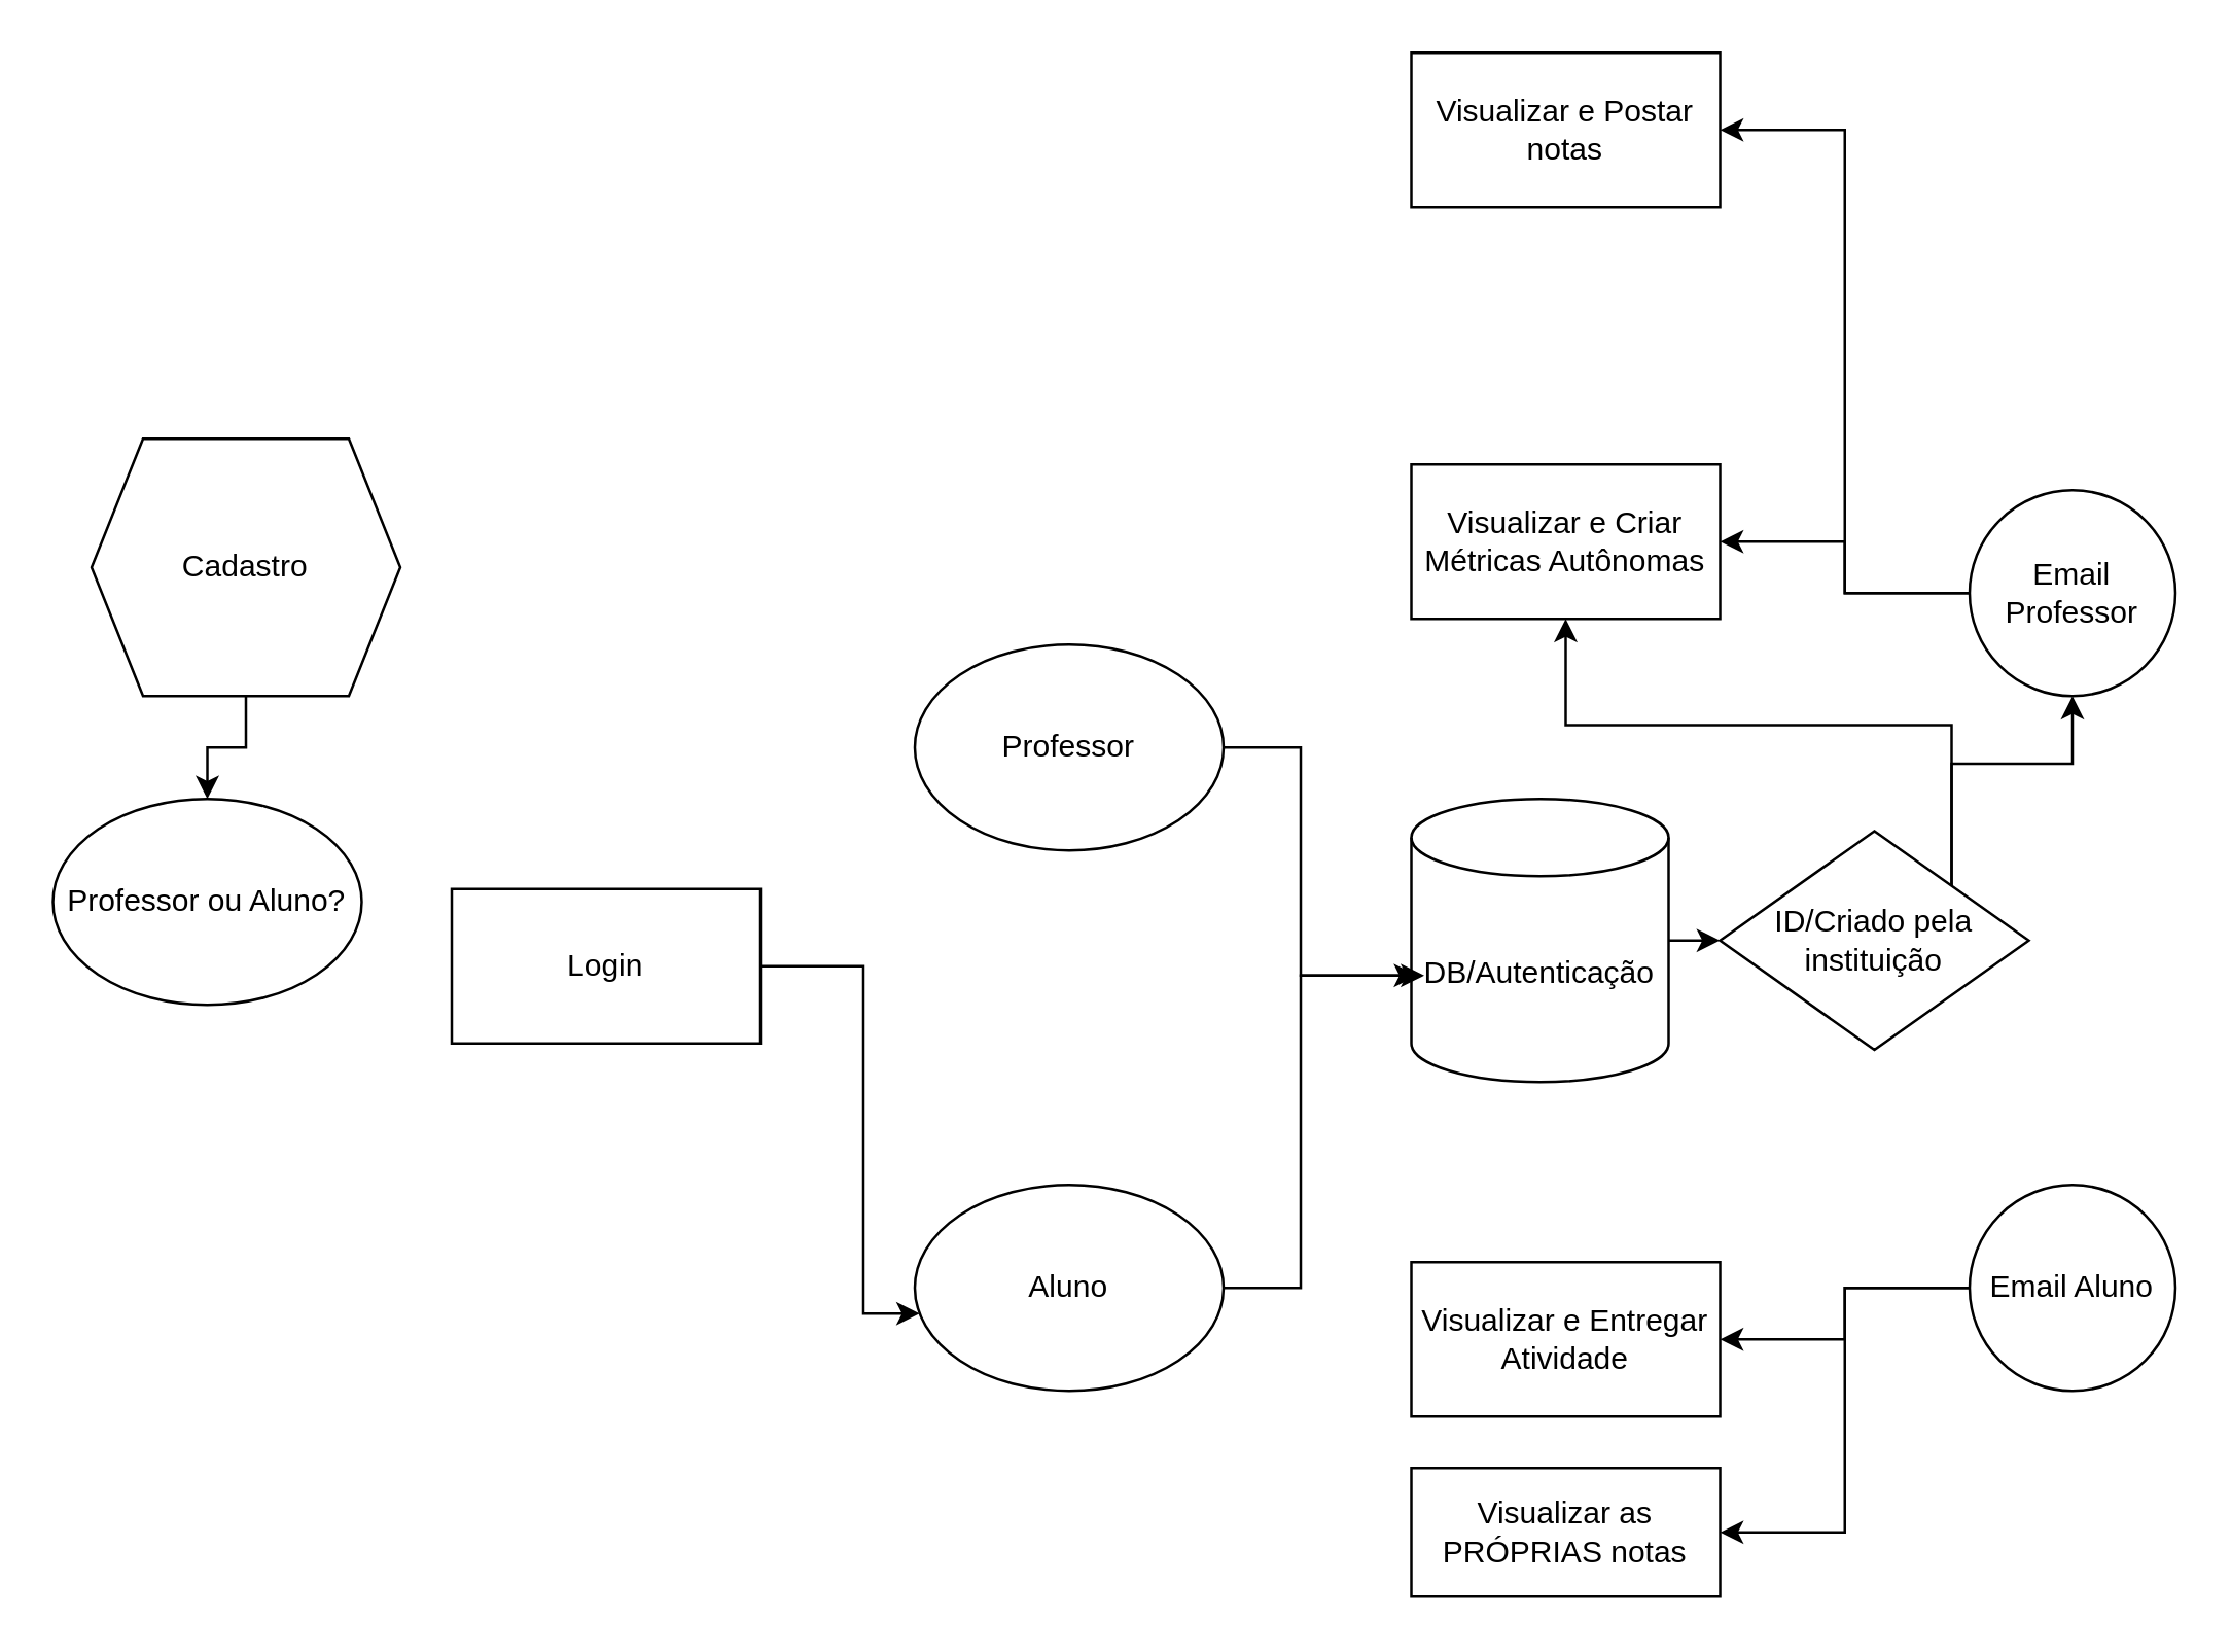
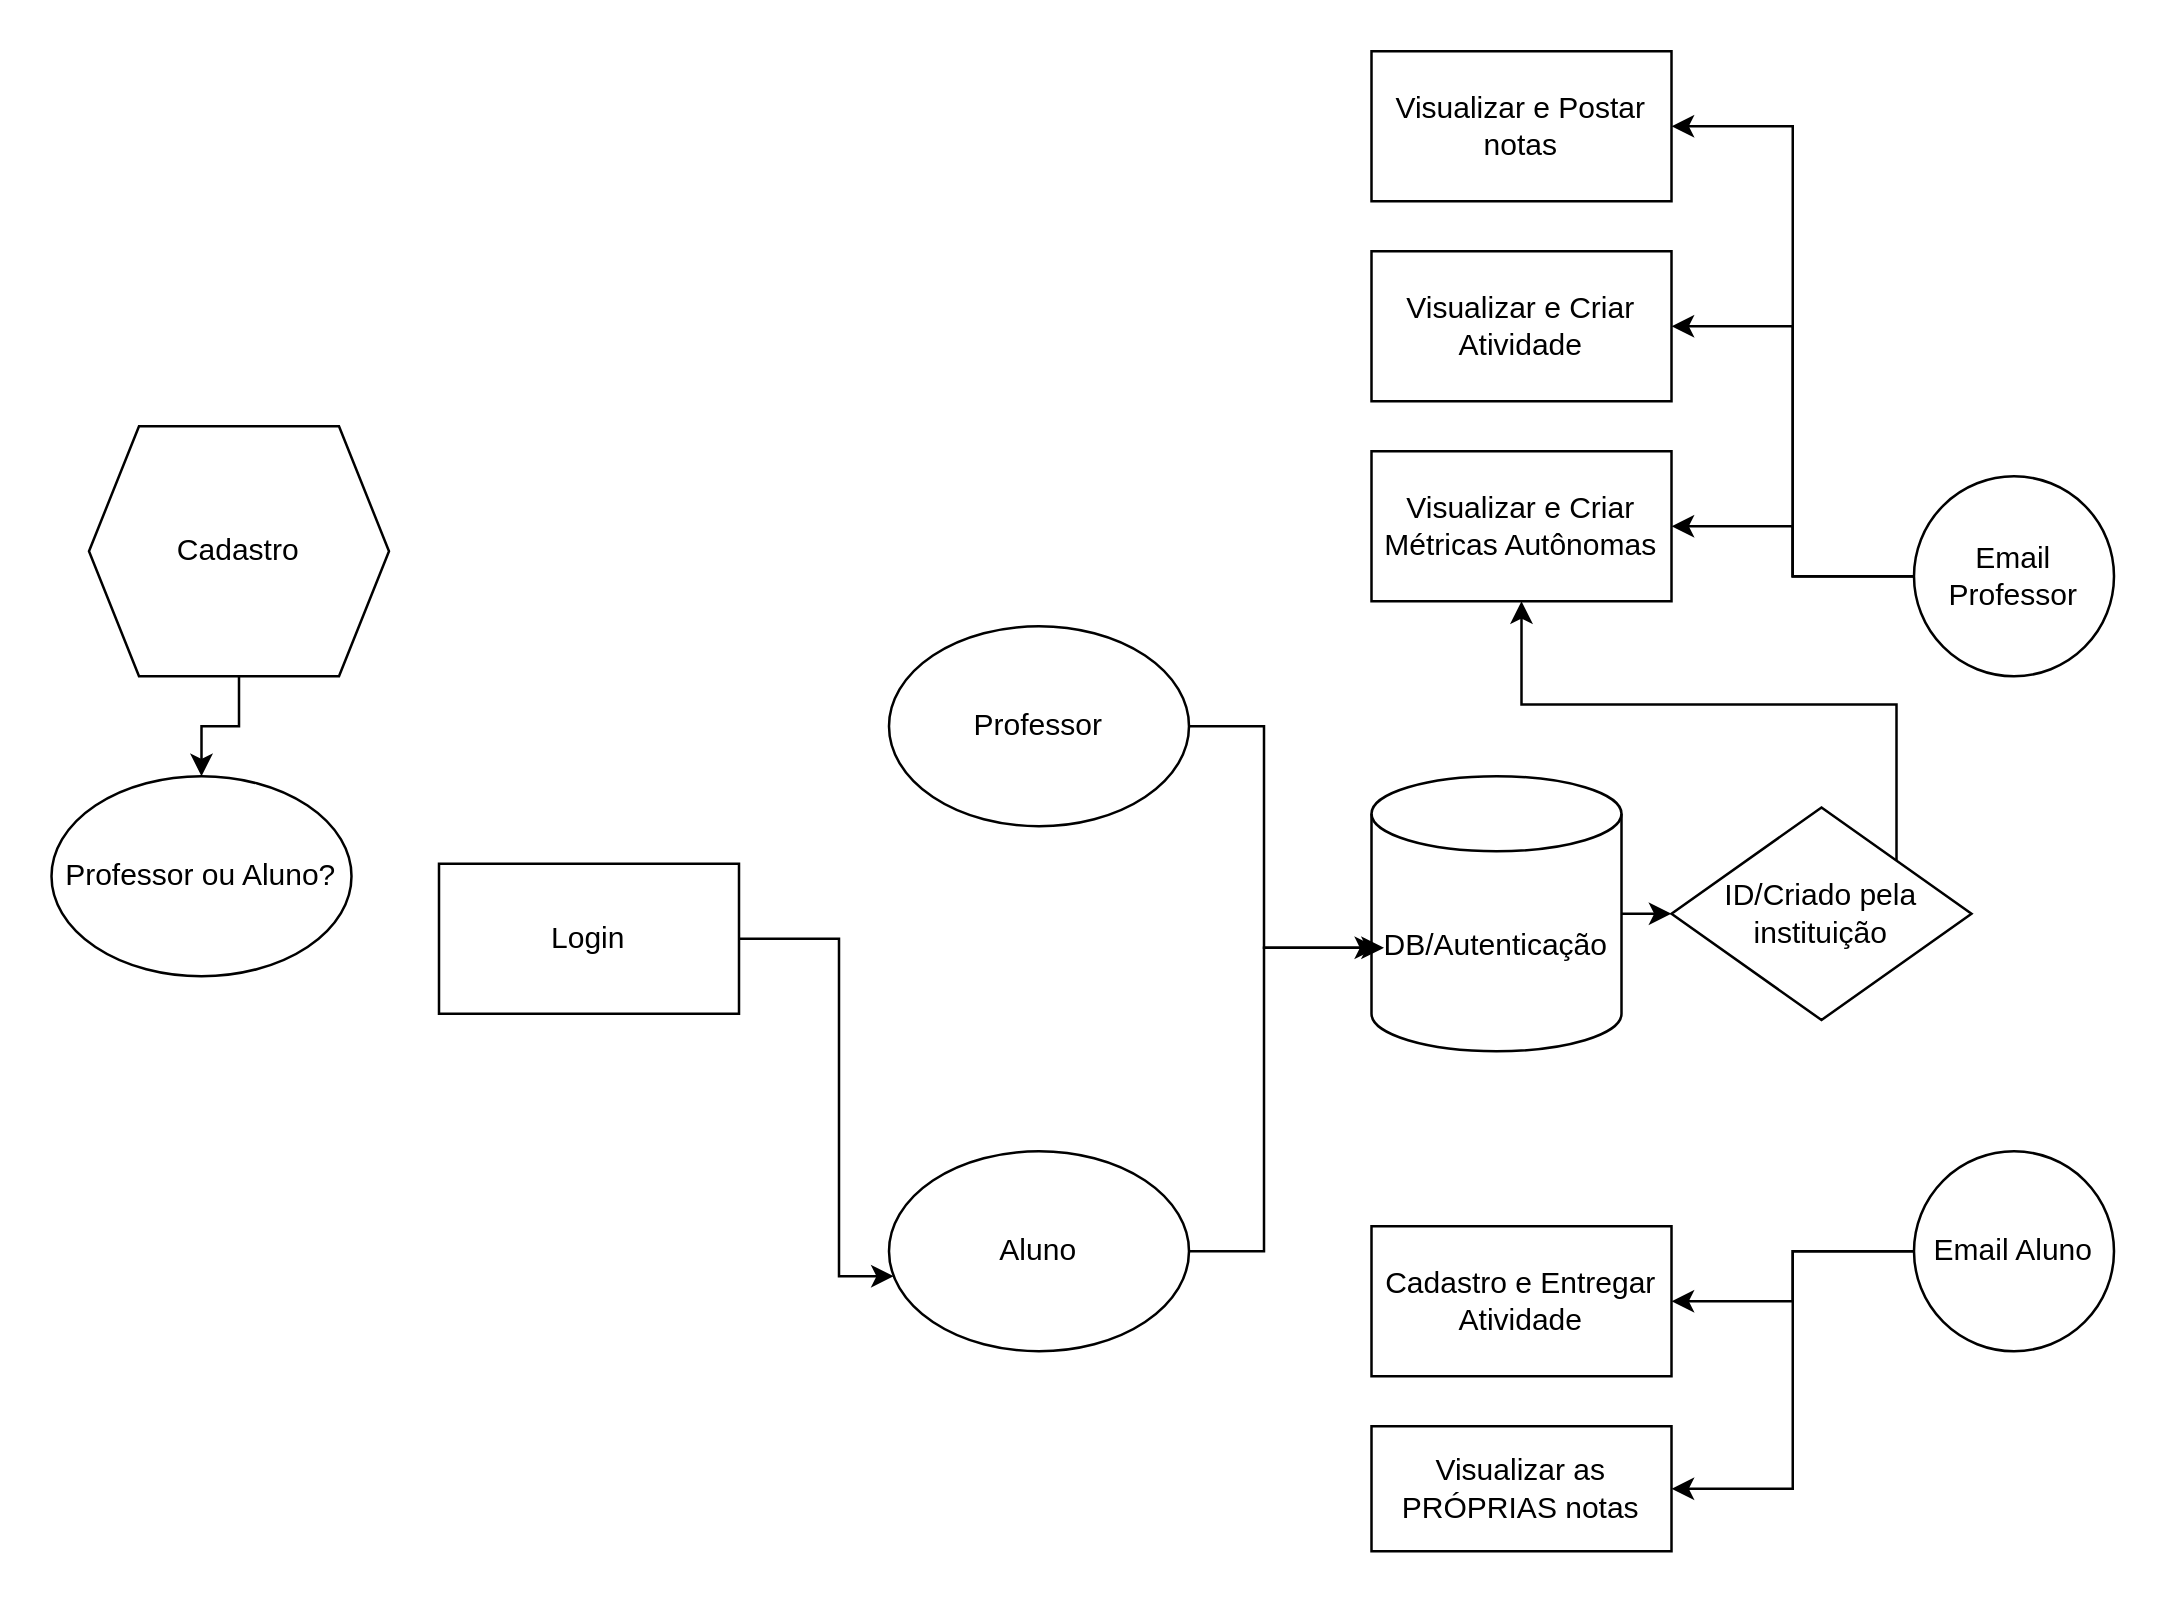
  <mxCell id="0" />
  <mxCell id="1" parent="0" />
  <mxCell id="2" style="edgeStyle=orthogonalEdgeStyle;rounded=0;orthogonalLoop=1;jettySize=auto;html=1;exitX=1;exitY=0.5;exitDx=0;exitDy=0;" parent="1" source="3" target="7" edge="1"><mxGeometry relative="1" as="geometry"><Array as="points"><mxPoint x="335" y="375" /><mxPoint x="335" y="510" /></Array></mxGeometry></mxCell>
  <mxCell id="3" value="Login" style="rounded=0;whiteSpace=wrap;html=1;" parent="1" vertex="1"><mxGeometry x="175" y="345" width="120" height="60" as="geometry" /></mxCell>
  <mxCell id="4" value="Professor" style="ellipse;whiteSpace=wrap;html=1;" parent="1" vertex="1"><mxGeometry x="355" y="250" width="120" height="80" as="geometry" /></mxCell>
  <mxCell id="5" style="edgeStyle=orthogonalEdgeStyle;rounded=0;orthogonalLoop=1;jettySize=auto;html=1;exitX=0.5;exitY=1;exitDx=0;exitDy=0;entryX=0.5;entryY=0;entryDx=0;entryDy=0;" edge="1" parent="1" source="6" target="27"><mxGeometry relative="1" as="geometry" /></mxCell>
  <mxCell id="6" value="Cadastro" style="shape=hexagon;perimeter=hexagonPerimeter2;whiteSpace=wrap;html=1;fixedSize=1;" parent="1" vertex="1"><mxGeometry x="35" y="170" width="120" height="100" as="geometry" /></mxCell>
  <mxCell id="7" value="Aluno" style="ellipse;whiteSpace=wrap;html=1;" parent="1" vertex="1"><mxGeometry x="355" y="460" width="120" height="80" as="geometry" /></mxCell>
  <mxCell id="8" style="edgeStyle=orthogonalEdgeStyle;rounded=0;orthogonalLoop=1;jettySize=auto;html=1;exitX=1;exitY=0.5;exitDx=0;exitDy=0;exitPerimeter=0;entryX=0;entryY=0.5;entryDx=0;entryDy=0;" parent="1" source="9" target="23" edge="1"><mxGeometry relative="1" as="geometry" /></mxCell>
  <mxCell id="9" value="DB/Autenticação" style="shape=cylinder3;whiteSpace=wrap;html=1;boundedLbl=1;backgroundOutline=1;size=15;" parent="1" vertex="1"><mxGeometry x="548" y="310" width="100" height="110" as="geometry" /></mxCell>
  <mxCell id="10" value="Visualizar e Criar Métricas Autônomas" style="rounded=0;whiteSpace=wrap;html=1;" parent="1" vertex="1"><mxGeometry x="548" y="180" width="120" height="60" as="geometry" /></mxCell>
- <mxCell id="11" value="&lt;div&gt;Visualizar e Entregar Atividade&lt;/div&gt;" style="rounded=0;whiteSpace=wrap;html=1;" parent="1" vertex="1"><mxGeometry x="548" y="490" width="120" height="60" as="geometry" /></mxCell>
+ <mxCell id="11" value="&lt;div&gt;Cadastro e Entregar Atividade&lt;/div&gt;" style="rounded=0;whiteSpace=wrap;html=1;" parent="1" vertex="1"><mxGeometry x="548" y="490" width="120" height="60" as="geometry" /></mxCell>
+ <mxCell id="12" value="Visualizar e Criar Atividade" style="rounded=0;whiteSpace=wrap;html=1;" parent="1" vertex="1"><mxGeometry x="548" y="100" width="120" height="60" as="geometry" /></mxCell>
  <mxCell id="13" value="Visualizar e Postar notas" style="rounded=0;whiteSpace=wrap;html=1;" parent="1" vertex="1"><mxGeometry x="548" y="20" width="120" height="60" as="geometry" /></mxCell>
  <mxCell id="14" style="edgeStyle=orthogonalEdgeStyle;rounded=0;orthogonalLoop=1;jettySize=auto;html=1;exitX=0;exitY=0.5;exitDx=0;exitDy=0;" parent="1" source="16" target="11" edge="1"><mxGeometry relative="1" as="geometry" /></mxCell>
  <mxCell id="15" style="edgeStyle=orthogonalEdgeStyle;rounded=0;orthogonalLoop=1;jettySize=auto;html=1;exitX=0;exitY=0.5;exitDx=0;exitDy=0;entryX=1;entryY=0.5;entryDx=0;entryDy=0;" parent="1" source="16" target="24" edge="1"><mxGeometry relative="1" as="geometry" /></mxCell>
  <mxCell id="16" value="Email Aluno" style="ellipse;whiteSpace=wrap;html=1;aspect=fixed;" parent="1" vertex="1"><mxGeometry x="765" y="460" width="80" height="80" as="geometry" /></mxCell>
  <mxCell id="17" style="edgeStyle=orthogonalEdgeStyle;rounded=0;orthogonalLoop=1;jettySize=auto;html=1;exitX=0;exitY=0.5;exitDx=0;exitDy=0;" parent="1" source="20" target="10" edge="1"><mxGeometry relative="1" as="geometry" /></mxCell>
+ <mxCell id="18" style="edgeStyle=orthogonalEdgeStyle;rounded=0;orthogonalLoop=1;jettySize=auto;html=1;exitX=0;exitY=0.5;exitDx=0;exitDy=0;entryX=1;entryY=0.5;entryDx=0;entryDy=0;" parent="1" source="20" target="12" edge="1"><mxGeometry relative="1" as="geometry" /></mxCell>
  <mxCell id="19" style="edgeStyle=orthogonalEdgeStyle;rounded=0;orthogonalLoop=1;jettySize=auto;html=1;exitX=0;exitY=0.5;exitDx=0;exitDy=0;entryX=1;entryY=0.5;entryDx=0;entryDy=0;" parent="1" source="20" target="13" edge="1"><mxGeometry relative="1" as="geometry" /></mxCell>
  <mxCell id="20" value="Email Professor" style="ellipse;whiteSpace=wrap;html=1;aspect=fixed;" parent="1" vertex="1"><mxGeometry x="765" y="190" width="80" height="80" as="geometry" /></mxCell>
  <mxCell id="21" style="edgeStyle=orthogonalEdgeStyle;rounded=0;orthogonalLoop=1;jettySize=auto;html=1;exitX=1;exitY=1;exitDx=0;exitDy=0;" parent="1" source="23" target="10" edge="1"><mxGeometry relative="1" as="geometry" /></mxCell>
- <mxCell id="22" style="edgeStyle=orthogonalEdgeStyle;rounded=0;orthogonalLoop=1;jettySize=auto;html=1;exitX=1;exitY=0;exitDx=0;exitDy=0;" parent="1" source="23" target="20" edge="1"><mxGeometry relative="1" as="geometry" /></mxCell>
  <mxCell id="23" value="ID/Criado pela instituição" style="rhombus;whiteSpace=wrap;html=1;" parent="1" vertex="1"><mxGeometry x="668" y="322.5" width="120" height="85" as="geometry" /></mxCell>
  <mxCell id="24" value="Visualizar as PRÓPRIAS notas" style="rounded=0;whiteSpace=wrap;html=1;" parent="1" vertex="1"><mxGeometry x="548" y="570" width="120" height="50" as="geometry" /></mxCell>
  <mxCell id="25" style="edgeStyle=orthogonalEdgeStyle;rounded=0;orthogonalLoop=1;jettySize=auto;html=1;exitX=1;exitY=0.5;exitDx=0;exitDy=0;entryX=0.05;entryY=0.624;entryDx=0;entryDy=0;entryPerimeter=0;" parent="1" source="4" target="9" edge="1"><mxGeometry relative="1" as="geometry"><Array as="points"><mxPoint x="505" y="290" /><mxPoint x="505" y="379" /></Array></mxGeometry></mxCell>
  <mxCell id="26" style="edgeStyle=orthogonalEdgeStyle;rounded=0;orthogonalLoop=1;jettySize=auto;html=1;exitX=1;exitY=0.5;exitDx=0;exitDy=0;entryX=0.023;entryY=0.624;entryDx=0;entryDy=0;entryPerimeter=0;" parent="1" source="7" target="9" edge="1"><mxGeometry relative="1" as="geometry"><Array as="points"><mxPoint x="505" y="500" /><mxPoint x="505" y="379" /></Array></mxGeometry></mxCell>
  <mxCell id="27" value="Professor ou Aluno?" style="ellipse;whiteSpace=wrap;html=1;" vertex="1" parent="1"><mxGeometry x="20" y="310" width="120" height="80" as="geometry" /></mxCell>
